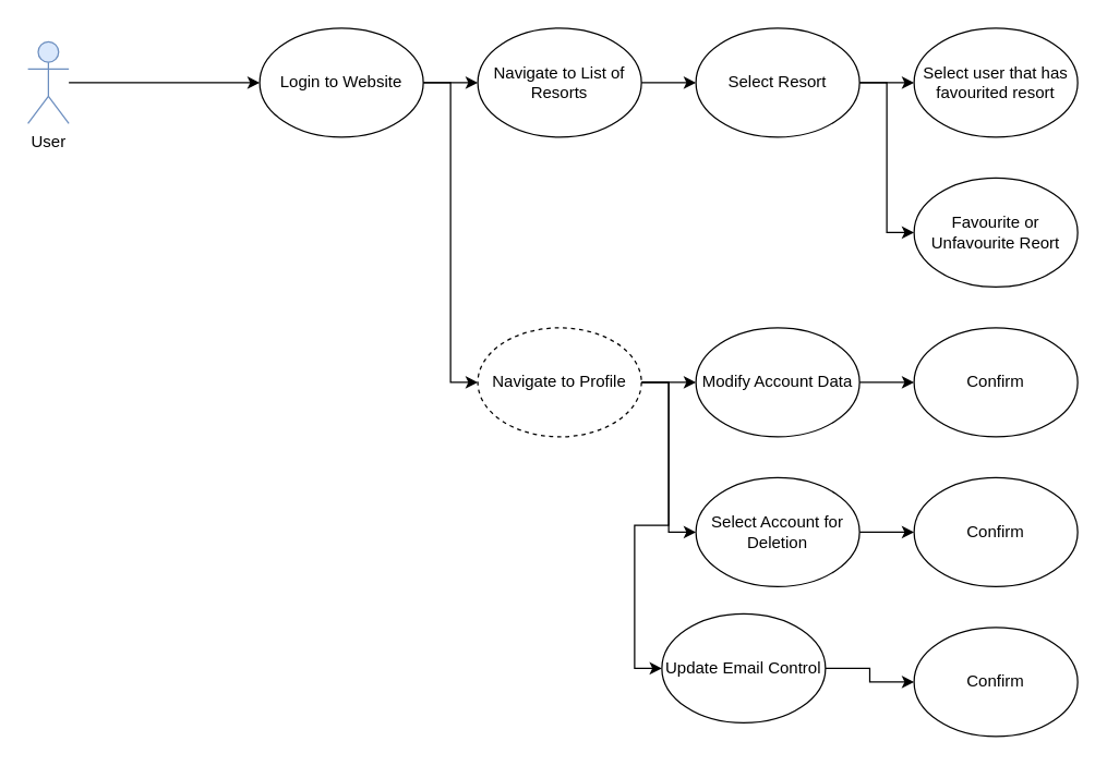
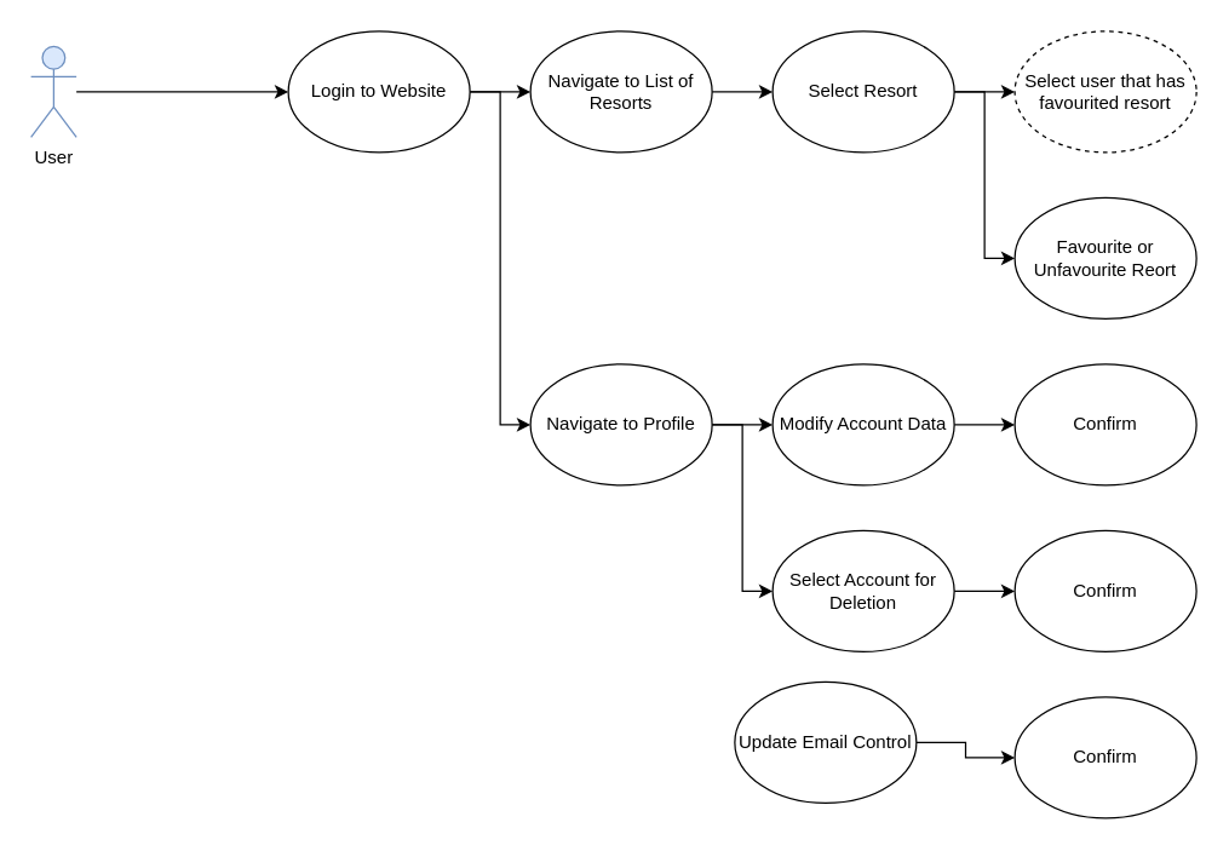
  <mxCell id="0" />
  <mxCell id="1" parent="0" />
  <mxCell id="2" style="edgeStyle=orthogonalEdgeStyle;rounded=0;orthogonalLoop=1;jettySize=auto;html=1;entryX=0;entryY=0.5;entryDx=0;entryDy=0;" edge="1" parent="1" source="3" target="6"><mxGeometry relative="1" as="geometry" /></mxCell>
  <mxCell id="3" value="User" style="shape=umlActor;verticalLabelPosition=bottom;verticalAlign=top;html=1;outlineConnect=0;fillColor=#dae8fc;strokeColor=#6c8ebf;" vertex="1" parent="1"><mxGeometry x="20" y="30" width="30" height="60" as="geometry" /></mxCell>
  <mxCell id="4" style="edgeStyle=orthogonalEdgeStyle;rounded=0;orthogonalLoop=1;jettySize=auto;html=1;entryX=0;entryY=0.5;entryDx=0;entryDy=0;" edge="1" parent="1" source="6"><mxGeometry relative="1" as="geometry"><mxPoint x="350" y="60" as="targetPoint" /></mxGeometry></mxCell>
  <mxCell id="5" style="edgeStyle=orthogonalEdgeStyle;rounded=0;orthogonalLoop=1;jettySize=auto;html=1;entryX=0;entryY=0.5;entryDx=0;entryDy=0;" edge="1" parent="1" source="6" target="17"><mxGeometry relative="1" as="geometry" /></mxCell>
  <mxCell id="6" value="Login to Website" style="ellipse;whiteSpace=wrap;html=1;" vertex="1" parent="1"><mxGeometry x="190" y="20" width="120" height="80" as="geometry" /></mxCell>
  <mxCell id="7" style="edgeStyle=orthogonalEdgeStyle;rounded=0;orthogonalLoop=1;jettySize=auto;html=1;entryX=0;entryY=0.5;entryDx=0;entryDy=0;" edge="1" parent="1" source="8" target="11"><mxGeometry relative="1" as="geometry" /></mxCell>
  <mxCell id="8" value="Navigate to List of Resorts" style="ellipse;whiteSpace=wrap;html=1;" vertex="1" parent="1"><mxGeometry x="350" y="20" width="120" height="80" as="geometry" /></mxCell>
  <mxCell id="9" style="edgeStyle=orthogonalEdgeStyle;rounded=0;orthogonalLoop=1;jettySize=auto;html=1;" edge="1" parent="1" source="11" target="12"><mxGeometry relative="1" as="geometry" /></mxCell>
  <mxCell id="10" style="edgeStyle=orthogonalEdgeStyle;rounded=0;orthogonalLoop=1;jettySize=auto;html=1;entryX=0;entryY=0.5;entryDx=0;entryDy=0;" edge="1" parent="1" source="11" target="13"><mxGeometry relative="1" as="geometry" /></mxCell>
  <mxCell id="11" value="Select Resort" style="ellipse;whiteSpace=wrap;html=1;" vertex="1" parent="1"><mxGeometry x="510" y="20" width="120" height="80" as="geometry" /></mxCell>
- <mxCell id="12" value="Select user that has favourited resort" style="ellipse;whiteSpace=wrap;html=1;" vertex="1" parent="1"><mxGeometry x="670" y="20" width="120" height="80" as="geometry" /></mxCell>
+ <mxCell id="12" value="Select user that has favourited resort" style="ellipse;whiteSpace=wrap;html=1;dashed=1;" vertex="1" parent="1"><mxGeometry x="670" y="20" width="120" height="80" as="geometry" /></mxCell>
  <mxCell id="13" value="Favourite or Unfavourite Reort" style="ellipse;whiteSpace=wrap;html=1;" vertex="1" parent="1"><mxGeometry x="670" y="130" width="120" height="80" as="geometry" /></mxCell>
  <mxCell id="14" style="edgeStyle=orthogonalEdgeStyle;rounded=0;orthogonalLoop=1;jettySize=auto;html=1;" edge="1" parent="1" source="17" target="19"><mxGeometry relative="1" as="geometry" /></mxCell>
  <mxCell id="15" style="edgeStyle=orthogonalEdgeStyle;rounded=0;orthogonalLoop=1;jettySize=auto;html=1;entryX=0;entryY=0.5;entryDx=0;entryDy=0;" edge="1" parent="1" source="17" target="23"><mxGeometry relative="1" as="geometry" /></mxCell>
- <mxCell id="16" style="edgeStyle=orthogonalEdgeStyle;rounded=0;orthogonalLoop=1;jettySize=auto;html=1;entryX=0;entryY=0.5;entryDx=0;entryDy=0;" edge="1" parent="1" source="17" target="25"><mxGeometry relative="1" as="geometry" /></mxCell>
- <mxCell id="17" value="Navigate to Profile" style="ellipse;whiteSpace=wrap;html=1;dashed=1;" vertex="1" parent="1"><mxGeometry x="350" y="240" width="120" height="80" as="geometry" /></mxCell>
+ <mxCell id="17" value="Navigate to Profile" style="ellipse;whiteSpace=wrap;html=1;" vertex="1" parent="1"><mxGeometry x="350" y="240" width="120" height="80" as="geometry" /></mxCell>
  <mxCell id="18" style="edgeStyle=orthogonalEdgeStyle;rounded=0;orthogonalLoop=1;jettySize=auto;html=1;" edge="1" parent="1" source="19" target="20"><mxGeometry relative="1" as="geometry" /></mxCell>
  <mxCell id="19" value="Modify Account Data" style="ellipse;whiteSpace=wrap;html=1;" vertex="1" parent="1"><mxGeometry x="510" y="240" width="120" height="80" as="geometry" /></mxCell>
  <mxCell id="20" value="Confirm" style="ellipse;whiteSpace=wrap;html=1;" vertex="1" parent="1"><mxGeometry x="670" y="240" width="120" height="80" as="geometry" /></mxCell>
  <mxCell id="21" value="Confirm" style="ellipse;whiteSpace=wrap;html=1;" vertex="1" parent="1"><mxGeometry x="670" y="350" width="120" height="80" as="geometry" /></mxCell>
  <mxCell id="22" style="edgeStyle=orthogonalEdgeStyle;rounded=0;orthogonalLoop=1;jettySize=auto;html=1;" edge="1" parent="1" source="23" target="21"><mxGeometry relative="1" as="geometry" /></mxCell>
  <mxCell id="23" value="Select Account for Deletion" style="ellipse;whiteSpace=wrap;html=1;" vertex="1" parent="1"><mxGeometry x="510" y="350" width="120" height="80" as="geometry" /></mxCell>
  <mxCell id="24" style="edgeStyle=orthogonalEdgeStyle;rounded=0;orthogonalLoop=1;jettySize=auto;html=1;" edge="1" parent="1" source="25" target="26"><mxGeometry relative="1" as="geometry" /></mxCell>
  <mxCell id="25" value="Update Email Control" style="ellipse;whiteSpace=wrap;html=1;" vertex="1" parent="1"><mxGeometry x="485" y="450" width="120" height="80" as="geometry" /></mxCell>
  <mxCell id="26" value="Confirm" style="ellipse;whiteSpace=wrap;html=1;" vertex="1" parent="1"><mxGeometry x="670" y="460" width="120" height="80" as="geometry" /></mxCell>
